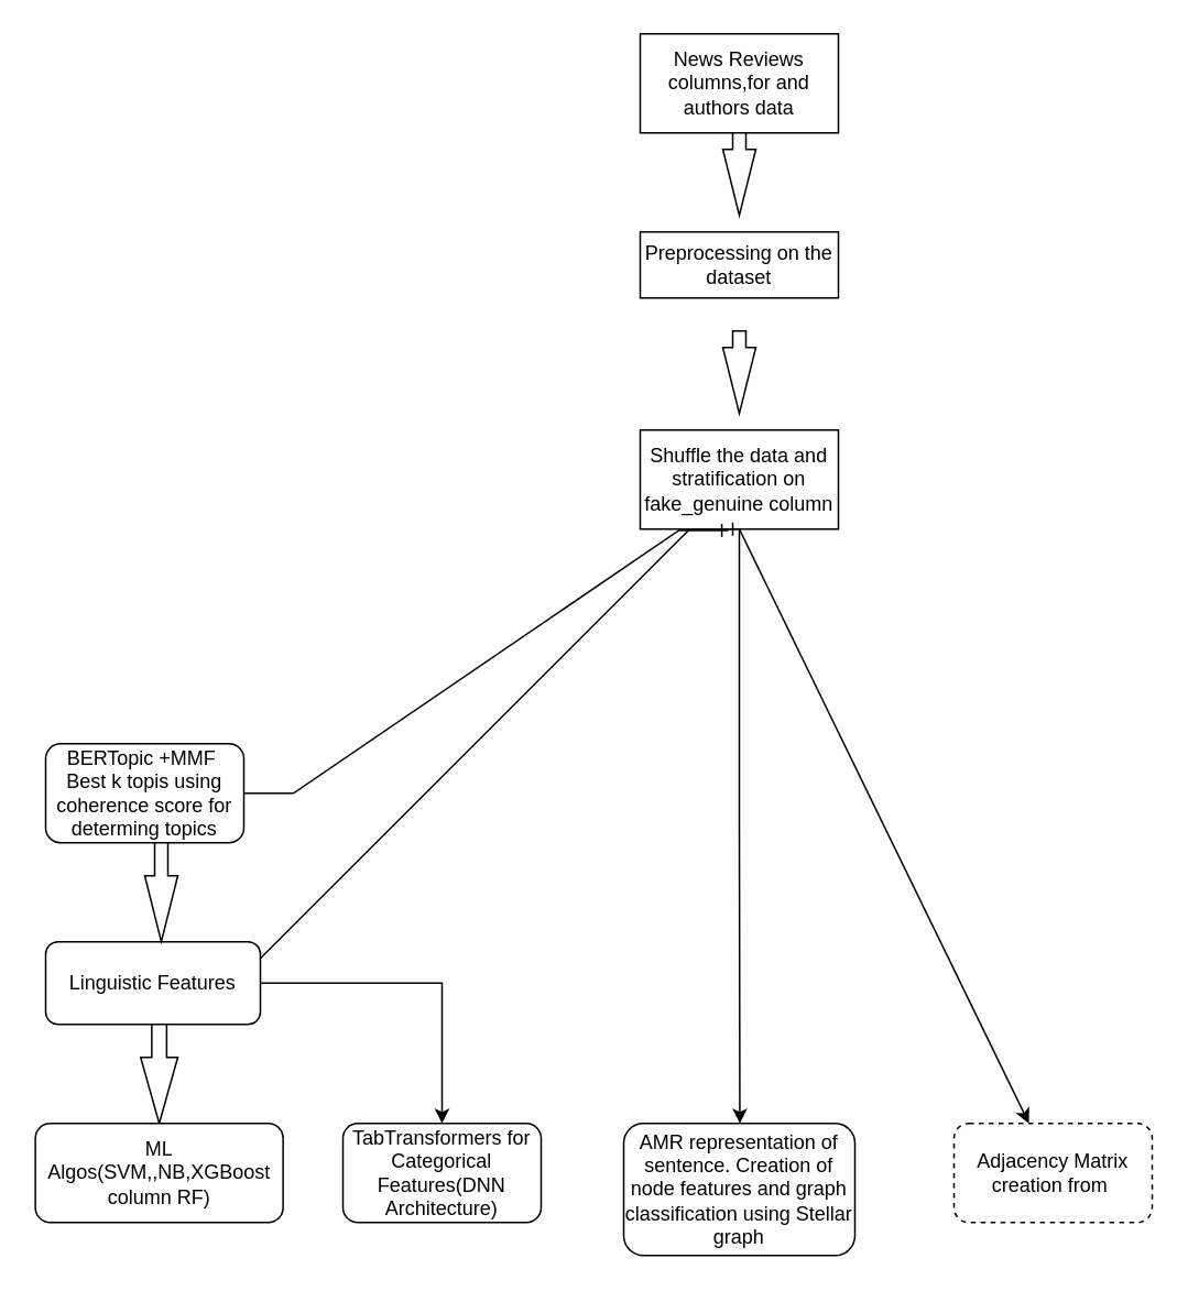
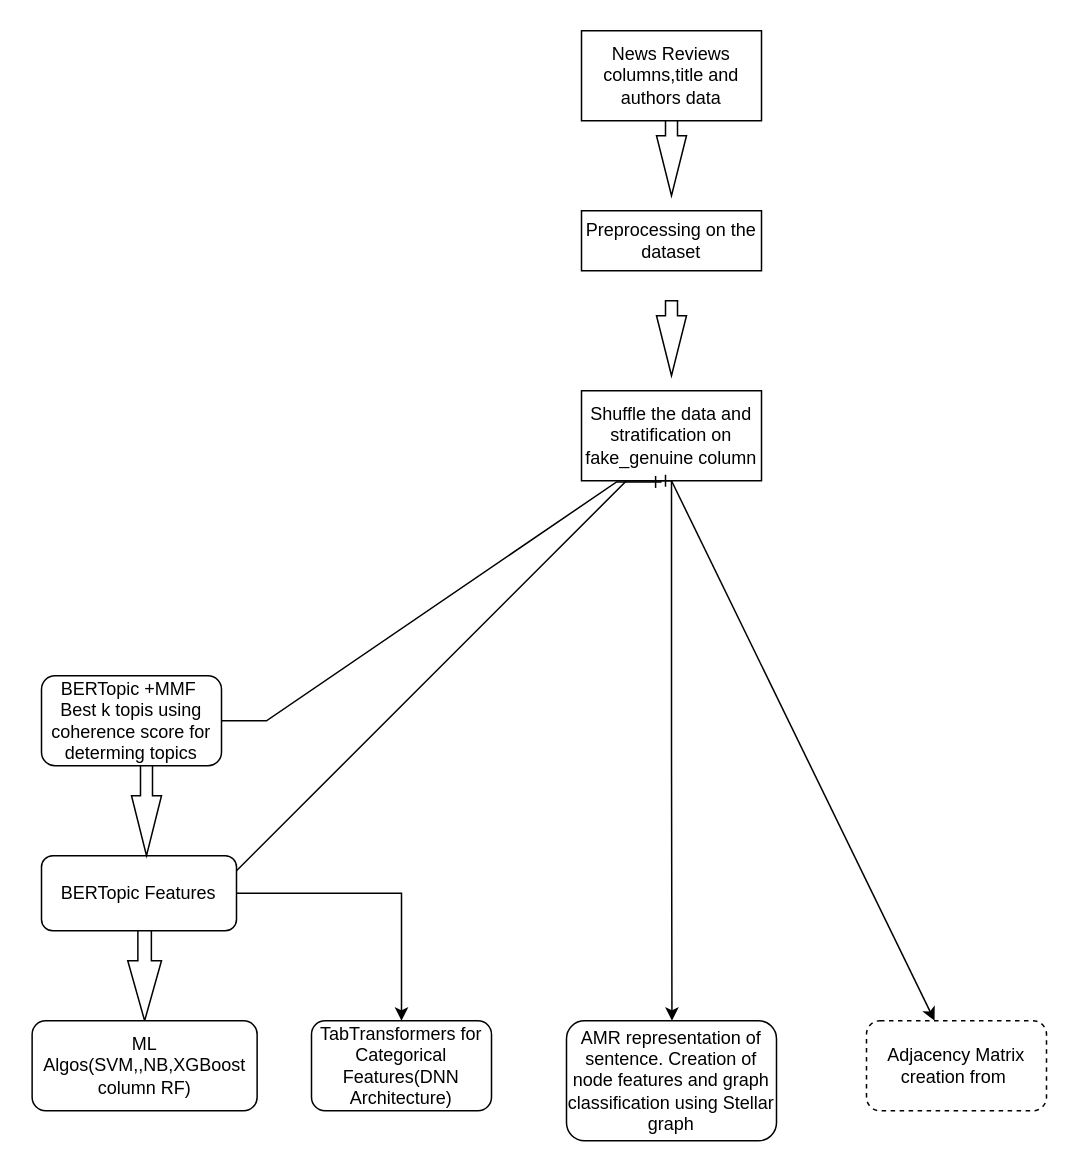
  <mxCell id="0" />
  <mxCell id="1" parent="0" />
- <mxCell id="2" value="News Reviews&lt;br&gt;columns,for and authors data" style="rounded=0;whiteSpace=wrap;html=1;" vertex="1" parent="1"><mxGeometry x="387" y="20" width="120" height="60" as="geometry" /></mxCell>
+ <mxCell id="2" value="News Reviews&lt;br&gt;columns,title and authors data" style="rounded=0;whiteSpace=wrap;html=1;" vertex="1" parent="1"><mxGeometry x="387" y="20" width="120" height="60" as="geometry" /></mxCell>
  <mxCell id="3" value="" style="html=1;shadow=0;dashed=0;align=center;verticalAlign=middle;shape=mxgraph.arrows2.arrow;dy=0.6;dx=40;direction=south;notch=0;" vertex="1" parent="1"><mxGeometry x="437" y="80" width="20" height="50" as="geometry" /></mxCell>
  <mxCell id="4" style="edgeStyle=orthogonalEdgeStyle;rounded=0;orthogonalLoop=1;jettySize=auto;html=1;exitX=0.5;exitY=1;exitDx=0;exitDy=0;" edge="1" parent="1" source="5"><mxGeometry relative="1" as="geometry"><mxPoint x="447.316" y="680" as="targetPoint" /></mxGeometry></mxCell>
  <mxCell id="5" value="Shuffle the data and stratification on fake_genuine column" style="rounded=0;whiteSpace=wrap;html=1;" vertex="1" parent="1"><mxGeometry x="387" y="260" width="120" height="60" as="geometry" /></mxCell>
  <mxCell id="6" value="" style="html=1;shadow=0;dashed=0;align=center;verticalAlign=middle;shape=mxgraph.arrows2.arrow;dy=0.6;dx=40;direction=south;notch=0;" vertex="1" parent="1"><mxGeometry x="437" y="200" width="20" height="50" as="geometry" /></mxCell>
  <mxCell id="7" value="Preprocessing on the dataset" style="rounded=0;whiteSpace=wrap;html=1;" vertex="1" parent="1"><mxGeometry x="387" y="140" width="120" height="40" as="geometry" /></mxCell>
  <mxCell id="8" value="" style="edgeStyle=entityRelationEdgeStyle;fontSize=12;html=1;endArrow=ERone;endFill=1;rounded=0;entryX=0.445;entryY=1.013;entryDx=0;entryDy=0;entryPerimeter=0;" edge="1" parent="1" target="5"><mxGeometry width="100" height="100" relative="1" as="geometry"><mxPoint x="147" y="480" as="sourcePoint" /><mxPoint x="437" y="380" as="targetPoint" /></mxGeometry></mxCell>
  <mxCell id="9" value="BERTopic +MMF&amp;nbsp;&lt;br&gt;Best k topis using coherence score for determing topics" style="rounded=1;whiteSpace=wrap;html=1;" vertex="1" parent="1"><mxGeometry x="27" y="450" width="120" height="60" as="geometry" /></mxCell>
  <mxCell id="10" value="" style="edgeStyle=entityRelationEdgeStyle;fontSize=12;html=1;endArrow=ERone;endFill=1;rounded=0;entryX=0.5;entryY=1;entryDx=0;entryDy=0;" edge="1" parent="1" target="5"><mxGeometry width="100" height="100" relative="1" as="geometry"><mxPoint y="610" as="sourcePoint" x="97" /><mxPoint x="377" y="380" as="targetPoint" /></mxGeometry></mxCell>
  <mxCell id="11" style="edgeStyle=orthogonalEdgeStyle;rounded=0;orthogonalLoop=1;jettySize=auto;html=1;exitX=1;exitY=0.5;exitDx=0;exitDy=0;" edge="1" parent="1" source="12" target="17"><mxGeometry relative="1" as="geometry"><mxPoint x="267" y="680" as="targetPoint" /></mxGeometry></mxCell>
- <mxCell id="12" value="Linguistic Features" style="rounded=1;whiteSpace=wrap;html=1;" vertex="1" parent="1"><mxGeometry x="27" y="570" width="130" height="50" as="geometry" /></mxCell>
+ <mxCell id="12" value="BERTopic Features" style="rounded=1;whiteSpace=wrap;html=1;" vertex="1" parent="1"><mxGeometry x="27" y="570" width="130" height="50" as="geometry" /></mxCell>
  <mxCell id="13" value="" style="html=1;shadow=0;dashed=0;align=center;verticalAlign=middle;shape=mxgraph.arrows2.arrow;dy=0.6;dx=40;direction=south;notch=0;" vertex="1" parent="1"><mxGeometry x="84.5" y="620" width="22.5" height="60" as="geometry" /></mxCell>
  <mxCell id="14" value="" style="html=1;shadow=0;dashed=0;align=center;verticalAlign=middle;shape=mxgraph.arrows2.arrow;dy=0.6;dx=40;direction=south;notch=0;" vertex="1" parent="1"><mxGeometry x="87" y="510" width="20" height="60" as="geometry" /></mxCell>
  <mxCell id="15" value="ML Algos(SVM,,NB,XGBoost&lt;br&gt;column RF)" style="rounded=1;whiteSpace=wrap;html=1;" vertex="1" parent="1"><mxGeometry x="20.75" y="680" width="150" height="60" as="geometry" /></mxCell>
  <mxCell id="16" style="edgeStyle=orthogonalEdgeStyle;rounded=0;orthogonalLoop=1;jettySize=auto;html=1;exitX=0.5;exitY=1;exitDx=0;exitDy=0;" edge="1" parent="1" source="15" target="15"><mxGeometry relative="1" as="geometry" /></mxCell>
  <mxCell id="17" value="TabTransformers for Categorical Features(DNN Architecture)" style="rounded=1;whiteSpace=wrap;html=1;" vertex="1" parent="1"><mxGeometry x="207" y="680" width="120" height="60" as="geometry" /></mxCell>
  <mxCell id="18" value="AMR representation of sentence. Creation of node features and graph classification using Stellar graph" style="rounded=1;whiteSpace=wrap;html=1;" vertex="1" parent="1"><mxGeometry x="377" y="680" width="140" height="80" as="geometry" /></mxCell>
  <mxCell id="19" value="" style="endArrow=classic;html=1;rounded=0;" edge="1" parent="1" target="20"><mxGeometry width="50" height="50" relative="1" as="geometry"><mxPoint x="447" y="320" as="sourcePoint" /><mxPoint x="607" y="680" as="targetPoint" /><Array as="points" /></mxGeometry></mxCell>
  <mxCell id="20" value="Adjacency Matrix creation from&amp;nbsp;" style="rounded=1;whiteSpace=wrap;html=1;dashed=1;" vertex="1" parent="1"><mxGeometry x="577" y="680" width="120" height="60" as="geometry" /></mxCell>
